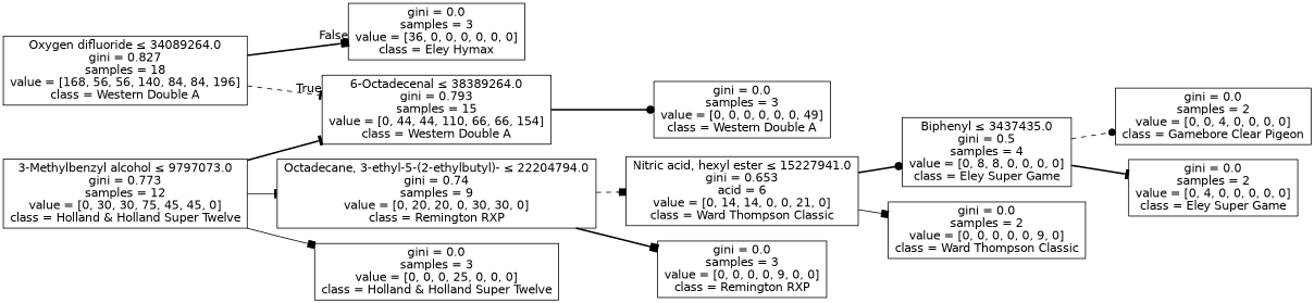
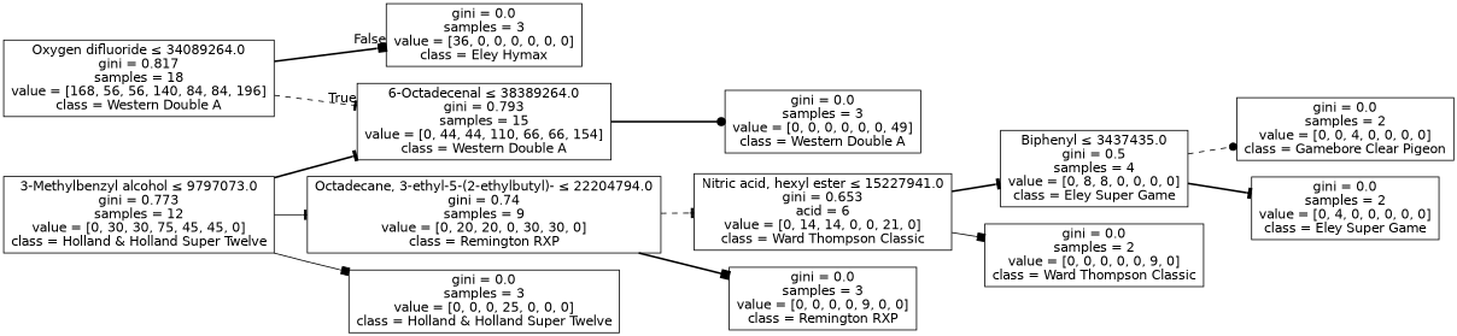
  digraph {
    rankdir=LR
    node [fontname=helvetica shape=box]
    edge [arrowhead=tee fontname=helvetica style=bold]
-   n1 [label=<Oxygen difluoride &le; 34089264.0<br/>gini = 0.827<br/>samples = 18<br/>value = [168, 56, 56, 140, 84, 84, 196]<br/>class = Western Double A>]
+   n1 [label=<Oxygen difluoride &le; 34089264.0<br/>gini = 0.817<br/>samples = 18<br/>value = [168, 56, 56, 140, 84, 84, 196]<br/>class = Western Double A>]
    n2 [label=<6-Octadecenal &le; 38389264.0<br/>gini = 0.793<br/>samples = 15<br/>value = [0, 44, 44, 110, 66, 66, 154]<br/>class = Western Double A>]
    n3 [label=<gini = 0.0<br/>samples = 3<br/>value = [36, 0, 0, 0, 0, 0, 0]<br/>class = Eley Hymax>]
    n4 [label=<gini = 0.0<br/>samples = 3<br/>value = [0, 0, 0, 0, 0, 0, 49]<br/>class = Western Double A>]
    n5 [label=<3-Methylbenzyl alcohol &le; 9797073.0<br/>gini = 0.773<br/>samples = 12<br/>value = [0, 30, 30, 75, 45, 45, 0]<br/>class = Holland &amp; Holland Super Twelve>]
    n6 [label=<Octadecane, 3-ethyl-5-(2-ethylbutyl)- &le; 22204794.0<br/>gini = 0.74<br/>samples = 9<br/>value = [0, 20, 20, 0, 30, 30, 0]<br/>class = Remington RXP>]
    n7 [label=<gini = 0.0<br/>samples = 3<br/>value = [0, 0, 0, 25, 0, 0, 0]<br/>class = Holland &amp; Holland Super Twelve>]
    n8 [label=<Nitric acid, hexyl ester &le; 15227941.0<br/>gini = 0.653<br/>acid = 6<br/>value = [0, 14, 14, 0, 0, 21, 0]<br/>class = Ward Thompson Classic>]
    n9 [label=<gini = 0.0<br/>samples = 3<br/>value = [0, 0, 0, 0, 9, 0, 0]<br/>class = Remington RXP>]
    n10 [label=<Biphenyl &le; 3437435.0<br/>gini = 0.5<br/>samples = 4<br/>value = [0, 8, 8, 0, 0, 0, 0]<br/>class = Eley Super Game>]
    n11 [label=<gini = 0.0<br/>samples = 2<br/>value = [0, 0, 0, 0, 0, 9, 0]<br/>class = Ward Thompson Classic>]
    n12 [label=<gini = 0.0<br/>samples = 2<br/>value = [0, 0, 4, 0, 0, 0, 0]<br/>class = Gamebore Clear Pigeon>]
    n13 [label=<gini = 0.0<br/>samples = 2<br/>value = [0, 4, 0, 0, 0, 0, 0]<br/>class = Eley Super Game>]
    n1 -> n2 [headlabel=True labelangle=45 labeldistance=2.5 style=dashed]
    n1 -> n3 [arrowhead=box headlabel=False labelangle=-45 labeldistance=2.5]
    n2 -> n4 [arrowhead=dot]
    n5 -> n2
    n5 -> n6 [style=solid]
    n5 -> n7 [arrowhead=box style=solid]
-   n6 -> n8 [arrowhead=box style=dashed]
+   n6 -> n8 [style=dashed]
    n6 -> n9 [arrowhead=box]
-   n8 -> n10 [arrowhead=dot]
+   n8 -> n10
    n8 -> n11 [arrowhead=box style=solid]
    n10 -> n12 [arrowhead=dot style=dashed]
    n10 -> n13
  }
